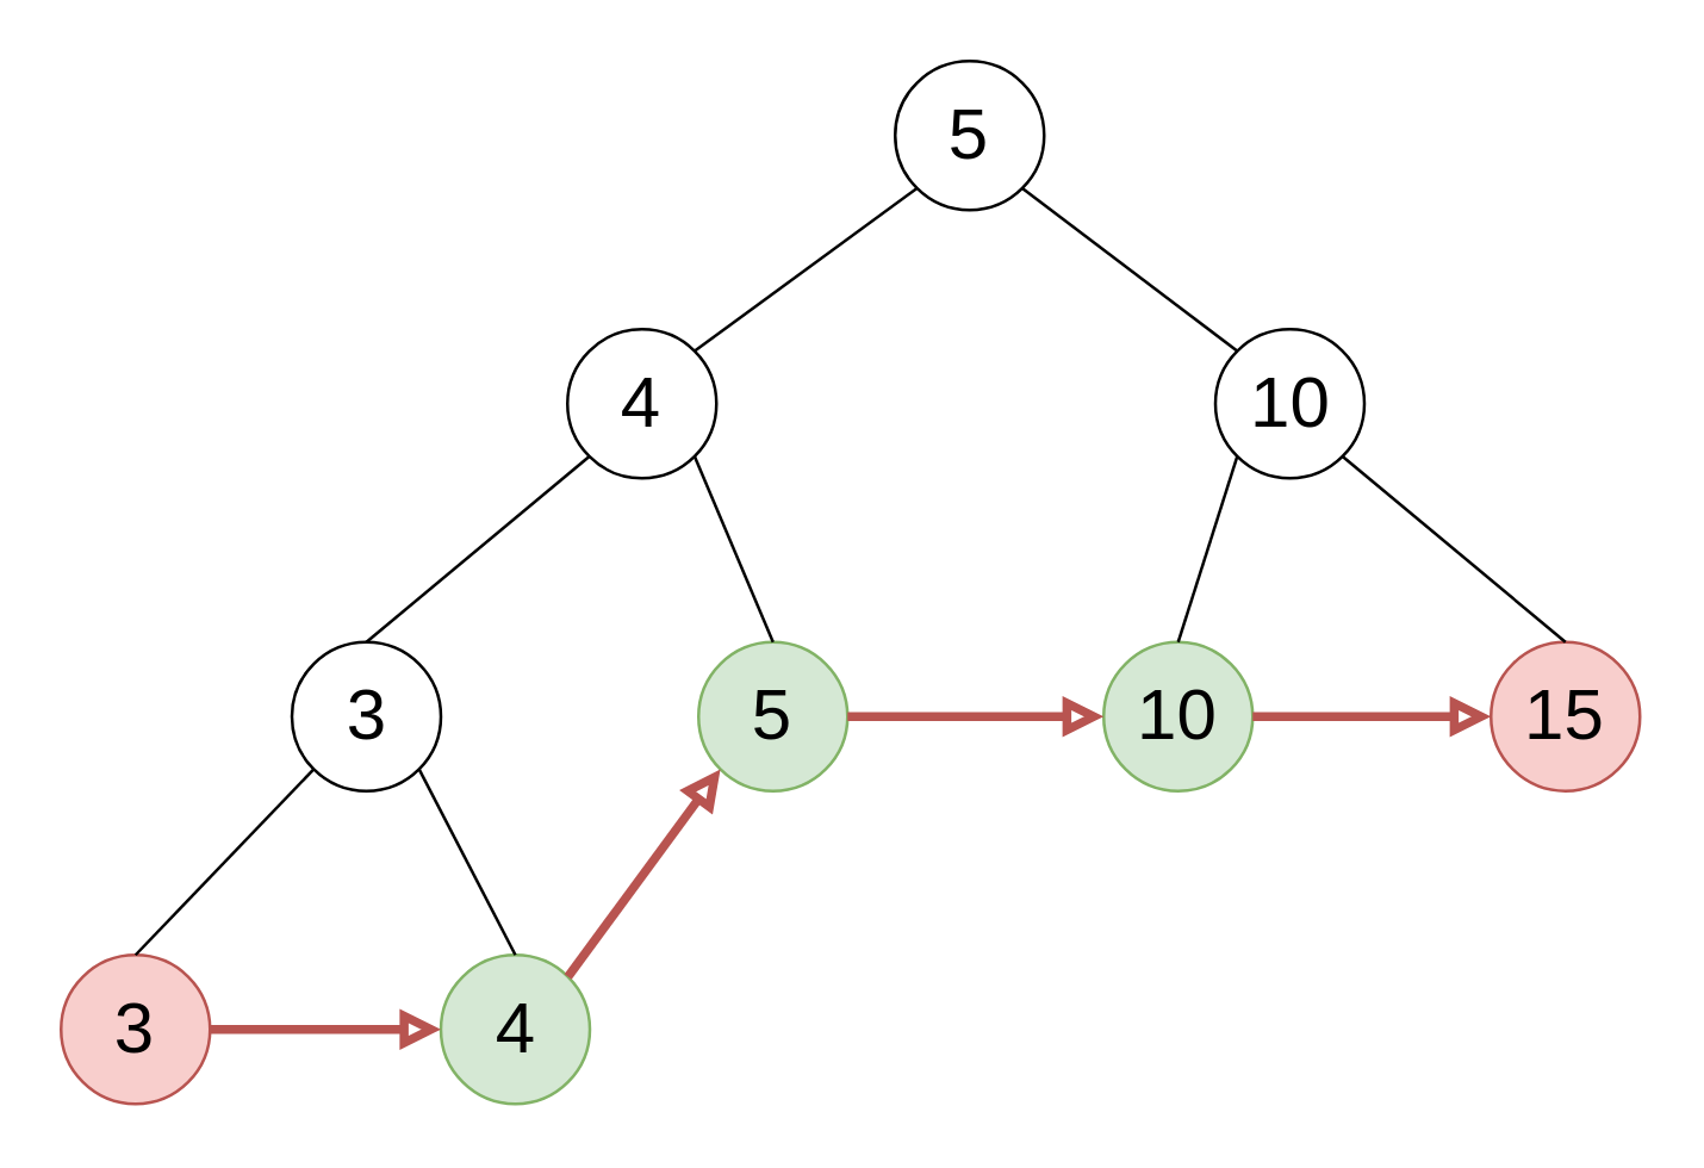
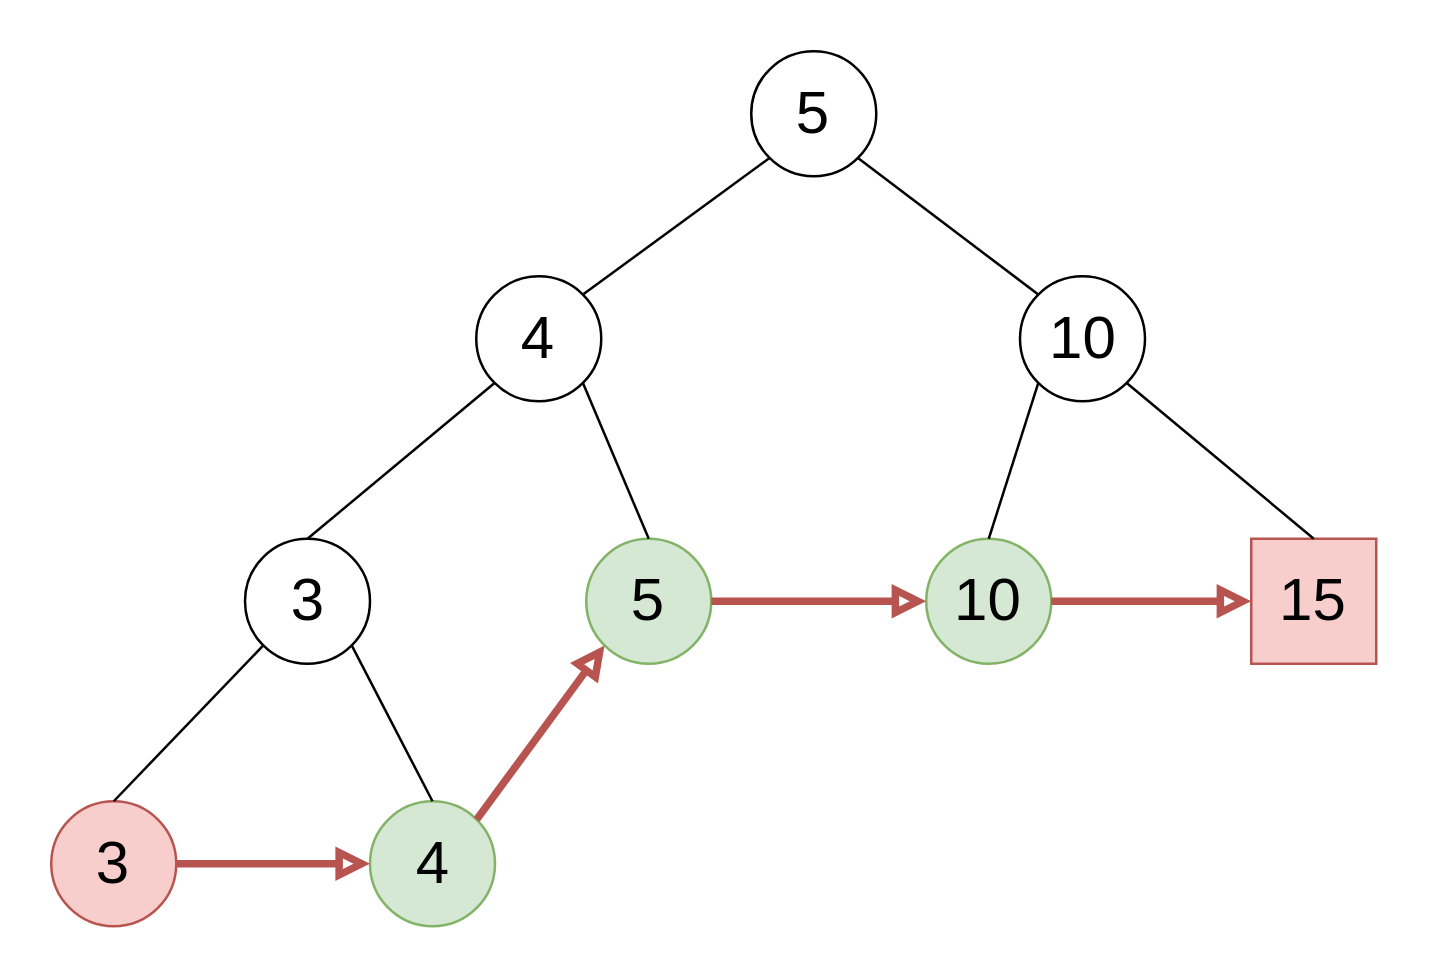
  <mxCell id="0" />
  <mxCell id="1" parent="0" />
  <mxCell id="2" value="&lt;font style=&quot;font-size: 24px&quot;&gt;5&lt;/font&gt;" style="ellipse;whiteSpace=wrap;html=1;aspect=fixed;" parent="1" vertex="1"><mxGeometry x="300" y="20" width="50" height="50" as="geometry" /></mxCell>
  <mxCell id="3" value="&lt;font style=&quot;font-size: 24px&quot;&gt;4&lt;/font&gt;" style="ellipse;whiteSpace=wrap;html=1;aspect=fixed;" parent="1" vertex="1"><mxGeometry x="190" y="110" width="50" height="50" as="geometry" /></mxCell>
  <mxCell id="4" value="&lt;font style=&quot;font-size: 24px&quot;&gt;10&lt;/font&gt;" style="ellipse;whiteSpace=wrap;html=1;aspect=fixed;" parent="1" vertex="1"><mxGeometry x="407.5" y="110" width="50" height="50" as="geometry" /></mxCell>
  <mxCell id="5" value="&lt;font style=&quot;font-size: 24px&quot;&gt;3&lt;/font&gt;" style="ellipse;whiteSpace=wrap;html=1;aspect=fixed;" parent="1" vertex="1"><mxGeometry x="97.5" y="215" width="50" height="50" as="geometry" /></mxCell>
  <mxCell id="6" value="&lt;font style=&quot;font-size: 24px&quot;&gt;5&lt;/font&gt;" style="ellipse;whiteSpace=wrap;html=1;aspect=fixed;fillColor=#d5e8d4;strokeColor=#82b366;" parent="1" vertex="1"><mxGeometry x="234" y="215" width="50" height="50" as="geometry" /></mxCell>
  <mxCell id="7" value="&lt;font style=&quot;font-size: 24px&quot;&gt;10&lt;/font&gt;" style="ellipse;whiteSpace=wrap;html=1;aspect=fixed;fillColor=#d5e8d4;strokeColor=#82b366;" parent="1" vertex="1"><mxGeometry x="370" y="215" width="50" height="50" as="geometry" /></mxCell>
- <mxCell id="8" value="&lt;font style=&quot;font-size: 24px&quot;&gt;15&lt;/font&gt;" style="ellipse;whiteSpace=wrap;html=1;aspect=fixed;fillColor=#f8cecc;strokeColor=#b85450;" parent="1" vertex="1"><mxGeometry x="500" y="215" width="50" height="50" as="geometry" /></mxCell>
+ <mxCell id="8" value="&lt;font style=&quot;font-size: 24px&quot;&gt;15&lt;/font&gt;" style="whiteSpace=wrap;html=1;aspect=fixed;fillColor=#f8cecc;strokeColor=#b85450;rounded=0;" parent="1" vertex="1"><mxGeometry x="500" y="215" width="50" height="50" as="geometry" /></mxCell>
  <mxCell id="9" value="&lt;font style=&quot;font-size: 24px&quot;&gt;4&lt;/font&gt;" style="ellipse;whiteSpace=wrap;html=1;aspect=fixed;fillColor=#d5e8d4;strokeColor=#82b366;" parent="1" vertex="1"><mxGeometry x="147.5" y="320" width="50" height="50" as="geometry" /></mxCell>
  <mxCell id="10" value="&lt;font style=&quot;font-size: 24px&quot;&gt;3&lt;/font&gt;" style="ellipse;whiteSpace=wrap;html=1;aspect=fixed;direction=south;fillColor=#f8cecc;strokeColor=#b85450;" parent="1" vertex="1"><mxGeometry x="20" y="320" width="50" height="50" as="geometry" /></mxCell>
  <mxCell id="11" value="" style="endArrow=none;html=1;entryX=0;entryY=1;entryDx=0;entryDy=0;exitX=1;exitY=0;exitDx=0;exitDy=0;" parent="1" source="3" target="2" edge="1"><mxGeometry width="50" height="50" relative="1" as="geometry"><mxPoint x="250" y="60" as="sourcePoint" /><mxPoint x="300" y="10" as="targetPoint" /></mxGeometry></mxCell>
  <mxCell id="12" value="" style="endArrow=none;html=1;entryX=0;entryY=1;entryDx=0;entryDy=0;exitX=0.5;exitY=0;exitDx=0;exitDy=0;" parent="1" source="5" target="3" edge="1"><mxGeometry width="50" height="50" relative="1" as="geometry"><mxPoint x="87.5" y="190" as="sourcePoint" /><mxPoint x="137.5" y="140" as="targetPoint" /></mxGeometry></mxCell>
  <mxCell id="13" value="" style="endArrow=none;html=1;entryX=0;entryY=1;entryDx=0;entryDy=0;exitX=0;exitY=0.5;exitDx=0;exitDy=0;" parent="1" source="10" target="5" edge="1"><mxGeometry width="50" height="50" relative="1" as="geometry"><mxPoint x="-40" y="460" as="sourcePoint" /><mxPoint x="10" y="410" as="targetPoint" /></mxGeometry></mxCell>
  <mxCell id="14" value="" style="endArrow=none;html=1;entryX=1;entryY=1;entryDx=0;entryDy=0;exitX=0.5;exitY=0;exitDx=0;exitDy=0;" parent="1" source="9" target="5" edge="1"><mxGeometry width="50" height="50" relative="1" as="geometry"><mxPoint x="-40" y="460" as="sourcePoint" /><mxPoint x="10" y="410" as="targetPoint" /></mxGeometry></mxCell>
  <mxCell id="15" value="" style="endArrow=none;html=1;entryX=1;entryY=1;entryDx=0;entryDy=0;exitX=0.5;exitY=0;exitDx=0;exitDy=0;" parent="1" source="6" target="3" edge="1"><mxGeometry width="50" height="50" relative="1" as="geometry"><mxPoint x="-40" y="460" as="sourcePoint" /><mxPoint x="10" y="410" as="targetPoint" /></mxGeometry></mxCell>
  <mxCell id="16" value="" style="endArrow=none;html=1;entryX=1;entryY=1;entryDx=0;entryDy=0;exitX=0;exitY=0;exitDx=0;exitDy=0;" parent="1" source="4" target="2" edge="1"><mxGeometry width="50" height="50" relative="1" as="geometry"><mxPoint x="-40" y="460" as="sourcePoint" /><mxPoint x="10" y="410" as="targetPoint" /></mxGeometry></mxCell>
  <mxCell id="17" value="" style="endArrow=none;html=1;entryX=0;entryY=1;entryDx=0;entryDy=0;exitX=0.5;exitY=0;exitDx=0;exitDy=0;" parent="1" source="7" target="4" edge="1"><mxGeometry width="50" height="50" relative="1" as="geometry"><mxPoint x="-40" y="460" as="sourcePoint" /><mxPoint x="10" y="410" as="targetPoint" /></mxGeometry></mxCell>
  <mxCell id="18" value="" style="endArrow=none;html=1;entryX=1;entryY=1;entryDx=0;entryDy=0;exitX=0.5;exitY=0;exitDx=0;exitDy=0;" parent="1" source="8" target="4" edge="1"><mxGeometry width="50" height="50" relative="1" as="geometry"><mxPoint x="-40" y="460" as="sourcePoint" /><mxPoint x="10" y="410" as="targetPoint" /></mxGeometry></mxCell>
  <mxCell id="19" value="" style="endArrow=block;html=1;entryX=0;entryY=0.5;entryDx=0;entryDy=0;exitX=0.5;exitY=0;exitDx=0;exitDy=0;endFill=0;strokeWidth=3;fillColor=#f8cecc;strokeColor=#b85450;" parent="1" source="10" target="9" edge="1"><mxGeometry width="50" height="50" relative="1" as="geometry"><mxPoint x="-40" y="460" as="sourcePoint" /><mxPoint x="10" y="410" as="targetPoint" /></mxGeometry></mxCell>
  <mxCell id="20" value="" style="endArrow=block;html=1;entryX=0;entryY=1;entryDx=0;entryDy=0;exitX=1;exitY=0;exitDx=0;exitDy=0;endFill=0;strokeWidth=3;fillColor=#f8cecc;strokeColor=#b85450;" parent="1" source="9" target="6" edge="1"><mxGeometry width="50" height="50" relative="1" as="geometry"><mxPoint x="20" y="375" as="sourcePoint" /><mxPoint x="100" y="375" as="targetPoint" /></mxGeometry></mxCell>
  <mxCell id="21" value="" style="endArrow=block;html=1;entryX=0;entryY=0.5;entryDx=0;entryDy=0;exitX=1;exitY=0.5;exitDx=0;exitDy=0;endFill=0;strokeWidth=3;fillColor=#f8cecc;strokeColor=#b85450;" parent="1" source="6" target="7" edge="1"><mxGeometry width="50" height="50" relative="1" as="geometry"><mxPoint x="30" y="385" as="sourcePoint" /><mxPoint x="110" y="385" as="targetPoint" /></mxGeometry></mxCell>
  <mxCell id="22" value="" style="endArrow=block;html=1;entryX=0;entryY=0.5;entryDx=0;entryDy=0;exitX=1;exitY=0.5;exitDx=0;exitDy=0;endFill=0;strokeWidth=3;fillColor=#f8cecc;strokeColor=#b85450;" parent="1" source="7" target="8" edge="1"><mxGeometry width="50" height="50" relative="1" as="geometry"><mxPoint x="40" y="395" as="sourcePoint" /><mxPoint x="120" y="395" as="targetPoint" /></mxGeometry></mxCell>
